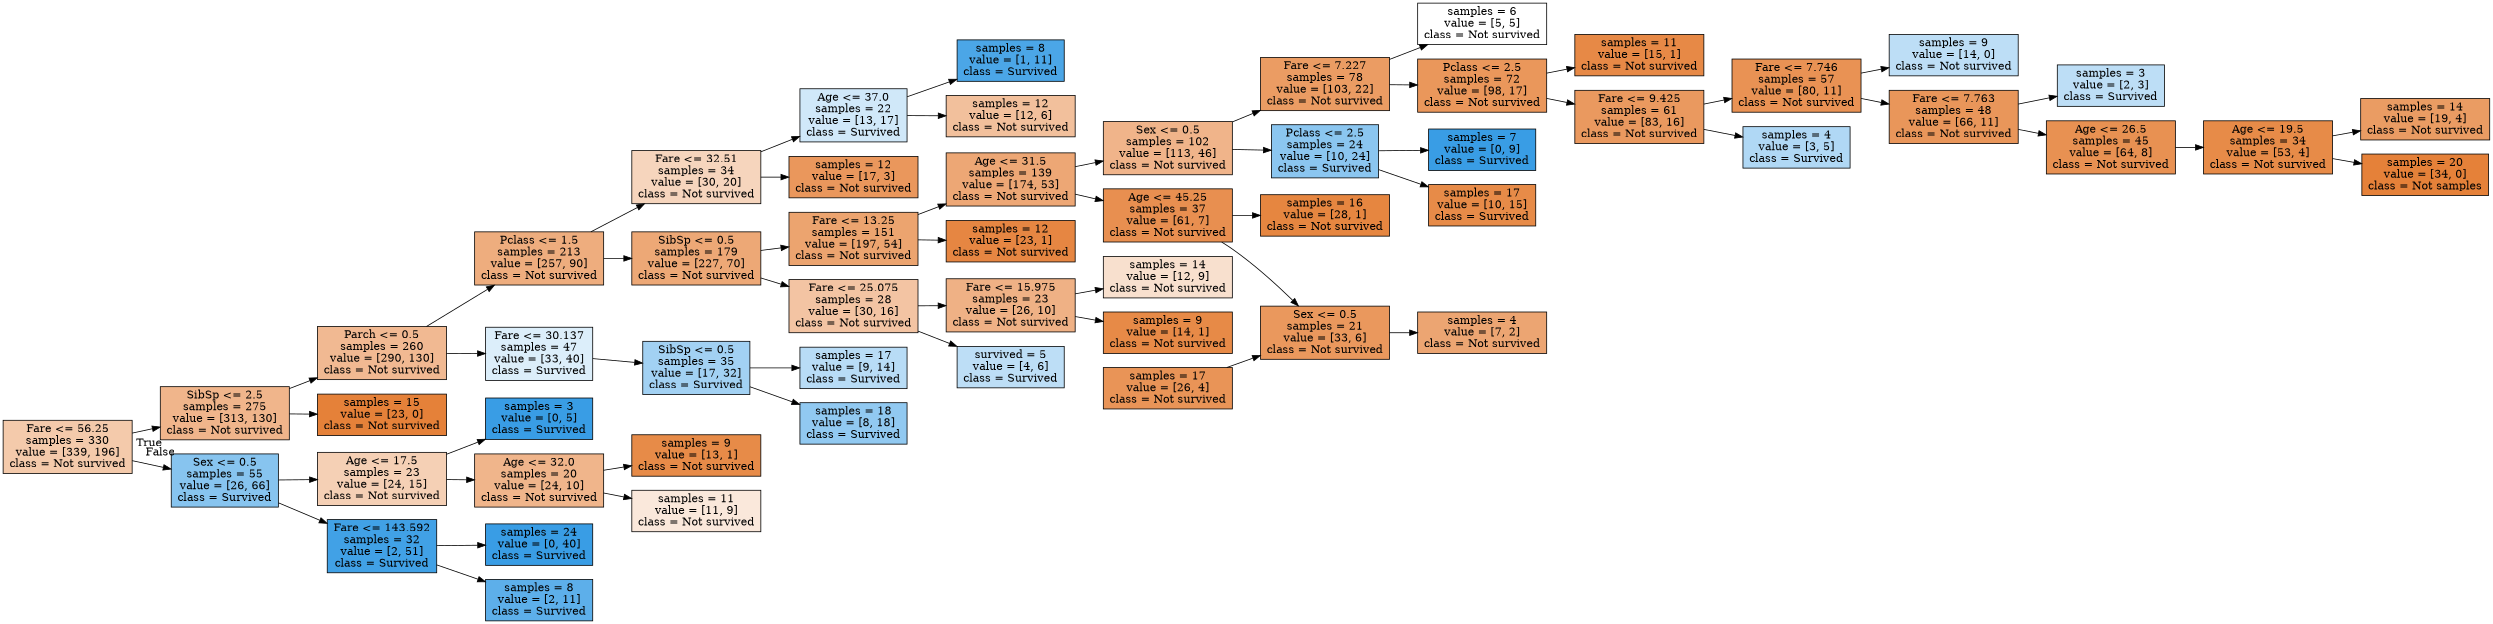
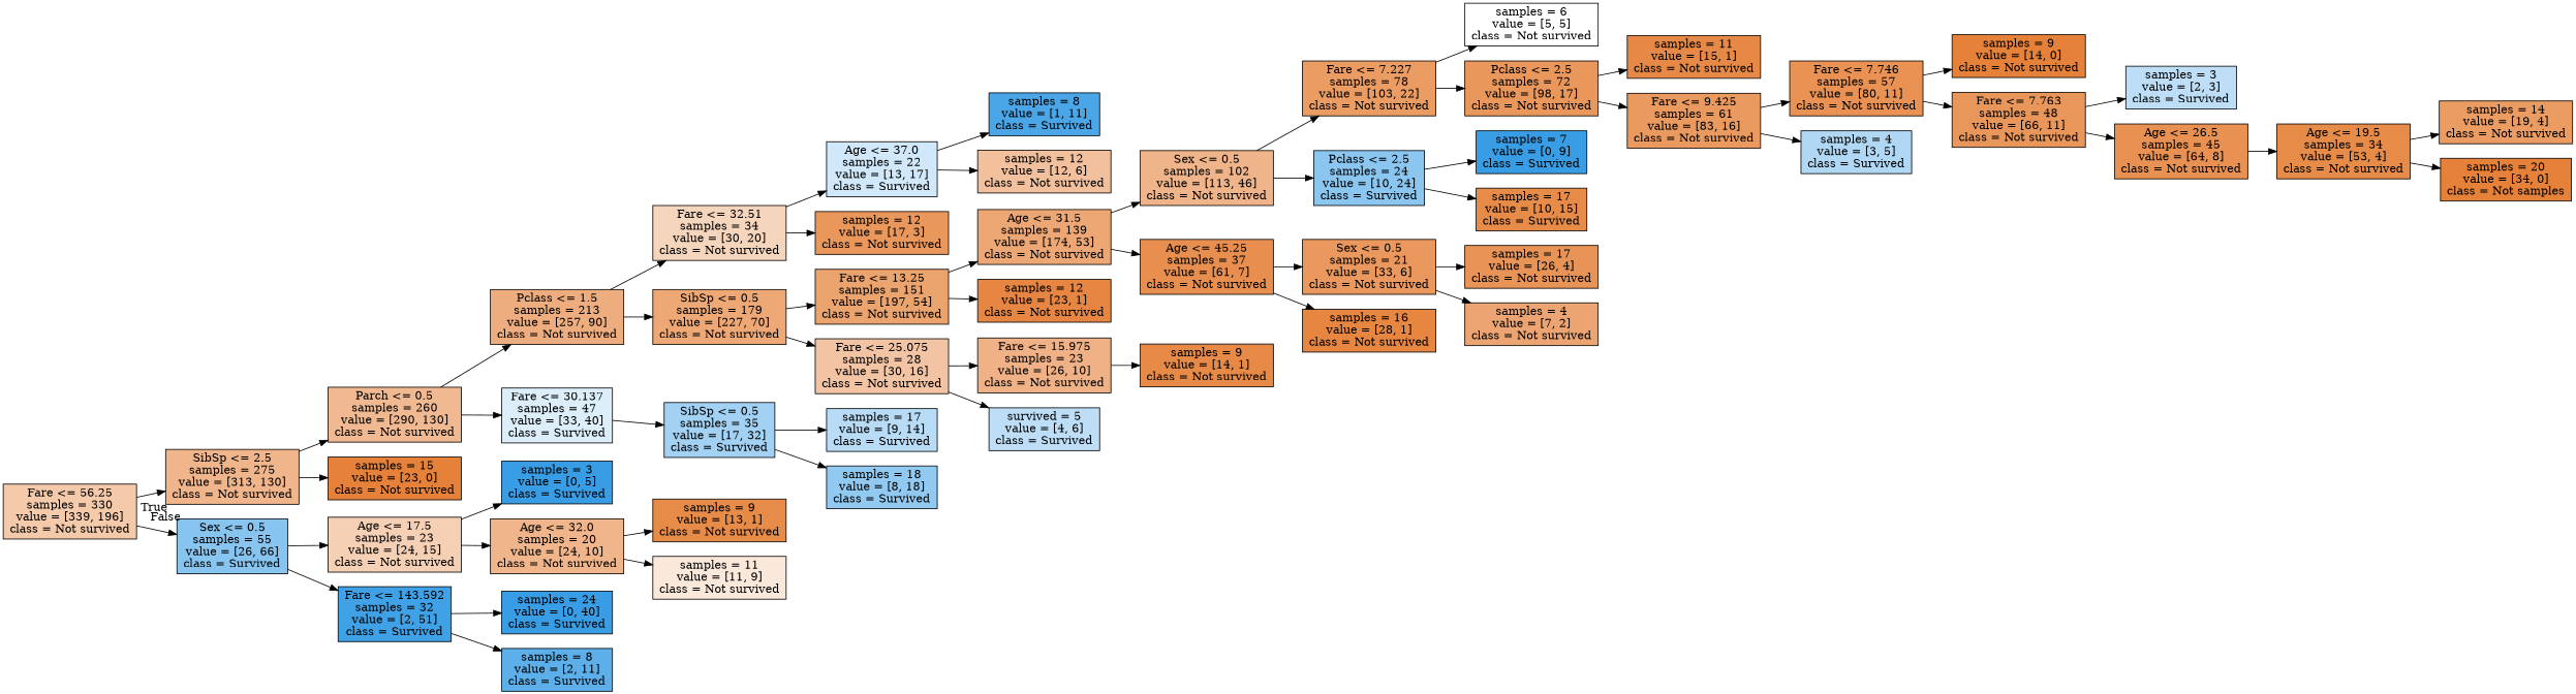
  digraph {
    rankdir=LR
    node [color=black fillcolor="#e58139" shape=box style=filled]
    n1 [fillcolor="#f4caab" label="Fare <= 56.25\nsamples = 330\nvalue = [339, 196]\nclass = Not survived"]
    n2 [fillcolor="#f0b58b" label="SibSp <= 2.5\nsamples = 275\nvalue = [313, 130]\nclass = Not survived"]
    n3 [fillcolor="#87c4ef" label="Sex <= 0.5\nsamples = 55\nvalue = [26, 66]\nclass = Survived"]
    n4 [fillcolor="#f1b992" label="Parch <= 0.5\nsamples = 260\nvalue = [290, 130]\nclass = Not survived"]
    n5 [label="samples = 15\nvalue = [23, 0]\nclass = Not survived"]
    n6 [fillcolor="#f5d0b5" label="Age <= 17.5\nsamples = 23\nvalue = [24, 15]\nclass = Not survived"]
    n7 [fillcolor="#41a1e6" label="Fare <= 143.592\nsamples = 32\nvalue = [2, 51]\nclass = Survived"]
    n8 [fillcolor="#eead7e" label="Pclass <= 1.5\nsamples = 213\nvalue = [257, 90]\nclass = Not survived"]
    n9 [fillcolor="#dceefa" label="Fare <= 30.137\nsamples = 47\nvalue = [33, 40]\nclass = Survived"]
    n10 [fillcolor="#f6d5bd" label="Fare <= 32.51\nsamples = 34\nvalue = [30, 20]\nclass = Not survived"]
    n11 [fillcolor="#eda876" label="SibSp <= 0.5\nsamples = 179\nvalue = [227, 70]\nclass = Not survived"]
    n12 [fillcolor="#a2d1f3" label="SibSp <= 0.5\nsamples = 35\nvalue = [17, 32]\nclass = Survived"]
    n13 [fillcolor="#d0e8f9" label="Age <= 37.0\nsamples = 22\nvalue = [13, 17]\nclass = Survived"]
    n14 [fillcolor="#ea975c" label="samples = 12\nvalue = [17, 3]\nclass = Not survived"]
    n15 [fillcolor="#eca46f" label="Fare <= 13.25\nsamples = 151\nvalue = [197, 54]\nclass = Not survived"]
    n16 [fillcolor="#f3c4a3" label="Fare <= 25.075\nsamples = 28\nvalue = [30, 16]\nclass = Not survived"]
    n17 [fillcolor="#4ba6e7" label="samples = 8\nvalue = [1, 11]\nclass = Survived"]
    n18 [fillcolor="#f2c09c" label="samples = 12\nvalue = [12, 6]\nclass = Not survived"]
    n19 [fillcolor="#eda775" label="Age <= 31.5\nsamples = 139\nvalue = [174, 53]\nclass = Not survived"]
    n20 [fillcolor="#e68642" label="samples = 12\nvalue = [23, 1]\nclass = Not survived"]
    n21 [fillcolor="#efb185" label="Fare <= 15.975\nsamples = 23\nvalue = [26, 10]\nclass = Not survived"]
    n22 [fillcolor="#bddef6" label="survived = 5\nvalue = [4, 6]\nclass = Survived"]
    n23 [fillcolor="#f0b48a" label="Sex <= 0.5\nsamples = 102\nvalue = [113, 46]\nclass = Not survived"]
    n24 [fillcolor="#e88f50" label="Age <= 45.25\nsamples = 37\nvalue = [61, 7]\nclass = Not survived"]
    n25 [fillcolor="#eb9c63" label="Fare <= 7.227\nsamples = 78\nvalue = [103, 22]\nclass = Not survived"]
    n26 [fillcolor="#8bc6f0" label="Pclass <= 2.5\nsamples = 24\nvalue = [10, 24]\nclass = Survived"]
    n27 [fillcolor="#ea985d" label="Sex <= 0.5\nsamples = 21\nvalue = [33, 6]\nclass = Not survived"]
    n28 [fillcolor="#e68640" label="samples = 16\nvalue = [28, 1]\nclass = Not survived"]
    n29 [fillcolor="#ffffff" label="samples = 6\nvalue = [5, 5]\nclass = Not survived"]
    n30 [fillcolor="#ea975b" label="Pclass <= 2.5\nsamples = 72\nvalue = [98, 17]\nclass = Not survived"]
    n31 [fillcolor="#399de5" label="samples = 7\nvalue = [0, 9]\nclass = Survived"]
    n32 [fillcolor="#e78b48" label="samples = 17\nvalue = [10, 15]\nclass = Survived"]
    n33 [fillcolor="#e78946" label="samples = 11\nvalue = [15, 1]\nclass = Not survived"]
    n34 [fillcolor="#ea995f" label="Fare <= 9.425\nsamples = 61\nvalue = [83, 16]\nclass = Not survived"]
    n35 [fillcolor="#e99254" label="Fare <= 7.746\nsamples = 57\nvalue = [80, 11]\nclass = Not survived"]
    n36 [fillcolor="#b0d8f5" label="samples = 4\nvalue = [3, 5]\nclass = Survived"]
-   n37 [fillcolor="#bddef6" label="samples = 9\nvalue = [14, 0]\nclass = Not survived"]
+   n37 [label="samples = 9\nvalue = [14, 0]\nclass = Not survived"]
    n38 [fillcolor="#e9965a" label="Fare <= 7.763\nsamples = 48\nvalue = [66, 11]\nclass = Not survived"]
    n39 [fillcolor="#bddef6" label="samples = 3\nvalue = [2, 3]\nclass = Survived"]
    n40 [fillcolor="#e89152" label="Age <= 26.5\nsamples = 45\nvalue = [64, 8]\nclass = Not survived"]
    n41 [fillcolor="#e78b48" label="Age <= 19.5\nsamples = 34\nvalue = [53, 4]\nclass = Not survived"]
    n42 [fillcolor="#ea9c63" label="samples = 14\nvalue = [19, 4]\nclass = Not survived"]
    n43 [label="samples = 20\nvalue = [34, 0]\nclass = Not samples"]
    n44 [fillcolor="#e99457" label="samples = 17\nvalue = [26, 4]\nclass = Not survived"]
    n45 [fillcolor="#eca572" label="samples = 4\nvalue = [7, 2]\nclass = Not survived"]
-   n46 [fillcolor="#f8e0ce" label="samples = 14\nvalue = [12, 9]\nclass = Not survived"]
    n47 [fillcolor="#e78a47" label="samples = 9\nvalue = [14, 1]\nclass = Not survived"]
    n48 [fillcolor="#b8dcf6" label="samples = 17\nvalue = [9, 14]\nclass = Survived"]
    n49 [fillcolor="#91c9f1" label="samples = 18\nvalue = [8, 18]\nclass = Survived"]
    n50 [fillcolor="#399de5" label="samples = 3\nvalue = [0, 5]\nclass = Survived"]
    n51 [fillcolor="#f0b58b" label="Age <= 32.0\nsamples = 20\nvalue = [24, 10]\nclass = Not survived"]
    n52 [fillcolor="#399de5" label="samples = 24\nvalue = [0, 40]\nclass = Survived"]
    n53 [fillcolor="#5dafea" label="samples = 8\nvalue = [2, 11]\nclass = Survived"]
    n54 [fillcolor="#e78b48" label="samples = 9\nvalue = [13, 1]\nclass = Not survived"]
    n55 [fillcolor="#fae8db" label="samples = 11\nvalue = [11, 9]\nclass = Not survived"]
    n1 -> n2 [headlabel=True labelangle=45 labeldistance=2.5]
    n1 -> n3 [headlabel=False labelangle=-45 labeldistance=2.5]
    n2 -> n4
    n2 -> n5
    n3 -> n6
    n3 -> n7
    n4 -> n8
    n4 -> n9
    n6 -> n50
    n6 -> n51
    n7 -> n52
    n7 -> n53
    n8 -> n10
    n8 -> n11
    n9 -> n12
    n10 -> n13
    n10 -> n14
    n11 -> n15
    n11 -> n16
    n12 -> n48
    n12 -> n49
    n13 -> n17
    n13 -> n18
    n15 -> n19
    n15 -> n20
    n16 -> n21
    n16 -> n22
    n19 -> n23
    n19 -> n24
-   n21 -> n46
    n21 -> n47
    n23 -> n25
    n23 -> n26
    n24 -> n27
    n24 -> n28
    n25 -> n29
    n25 -> n30
    n26 -> n31
    n26 -> n32
-   n44 -> n27
+   n27 -> n44
    n27 -> n45
    n30 -> n33
    n30 -> n34
    n34 -> n35
    n34 -> n36
    n35 -> n37
    n35 -> n38
    n38 -> n39
    n38 -> n40
    n40 -> n41
    n41 -> n42
    n41 -> n43
    n51 -> n54
    n51 -> n55
  }
